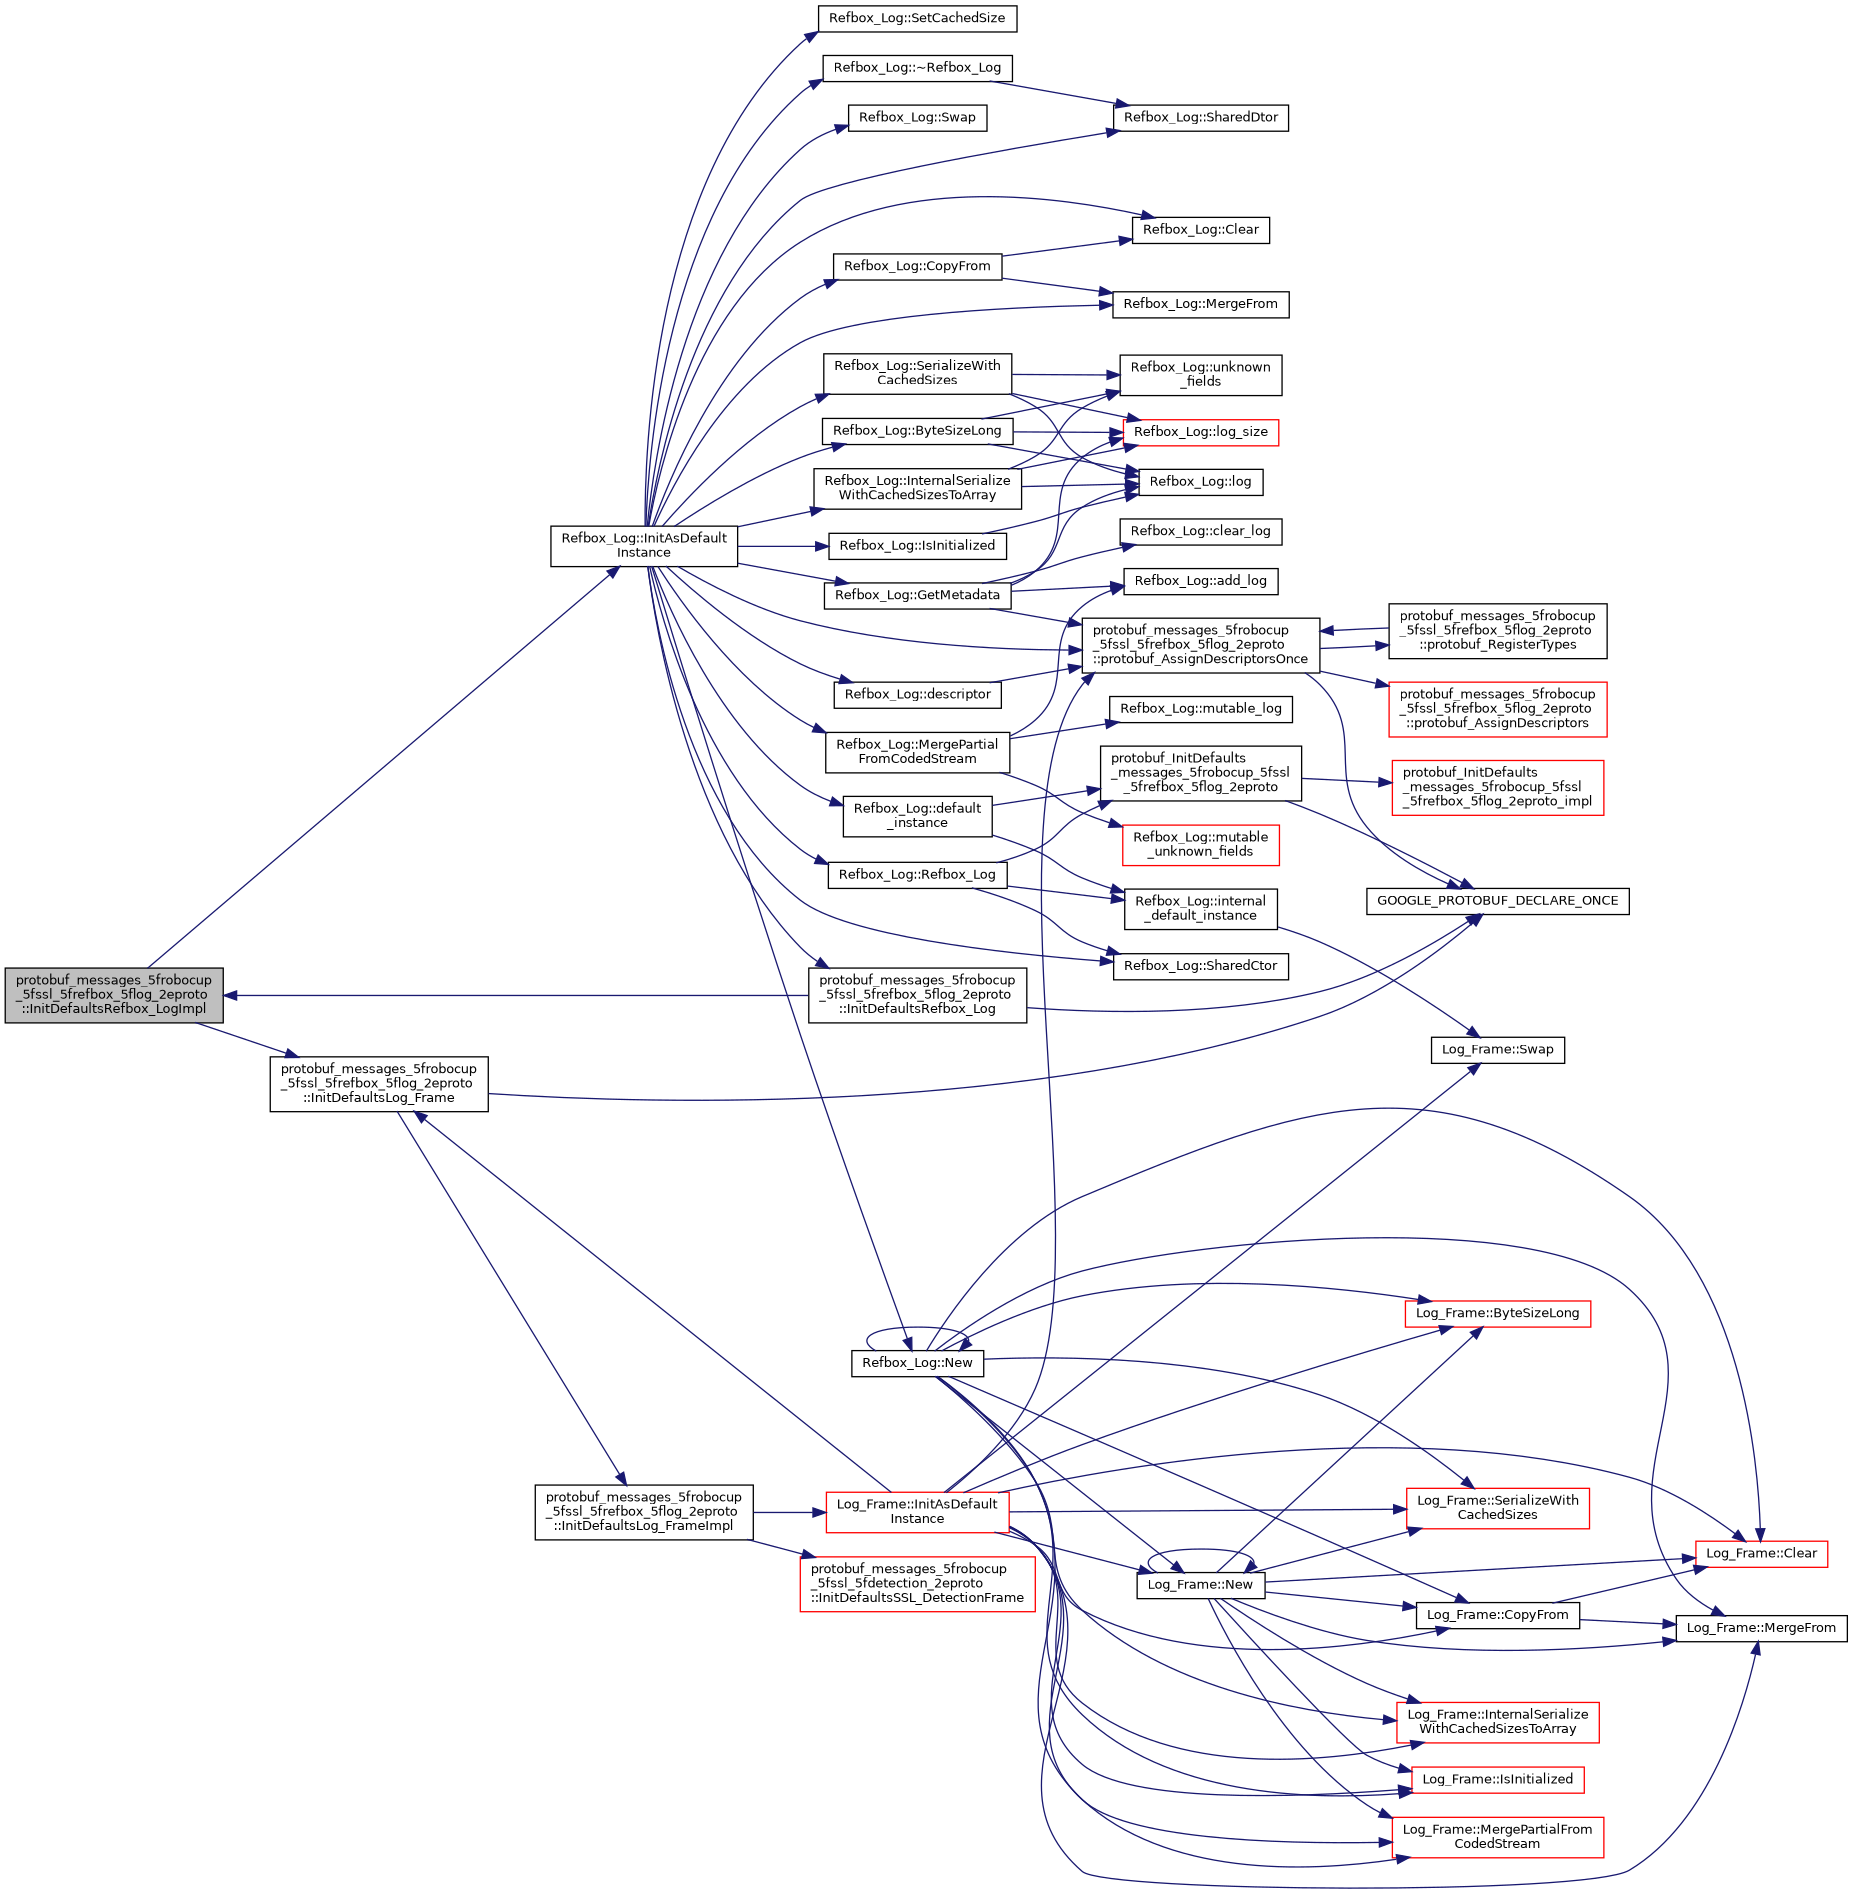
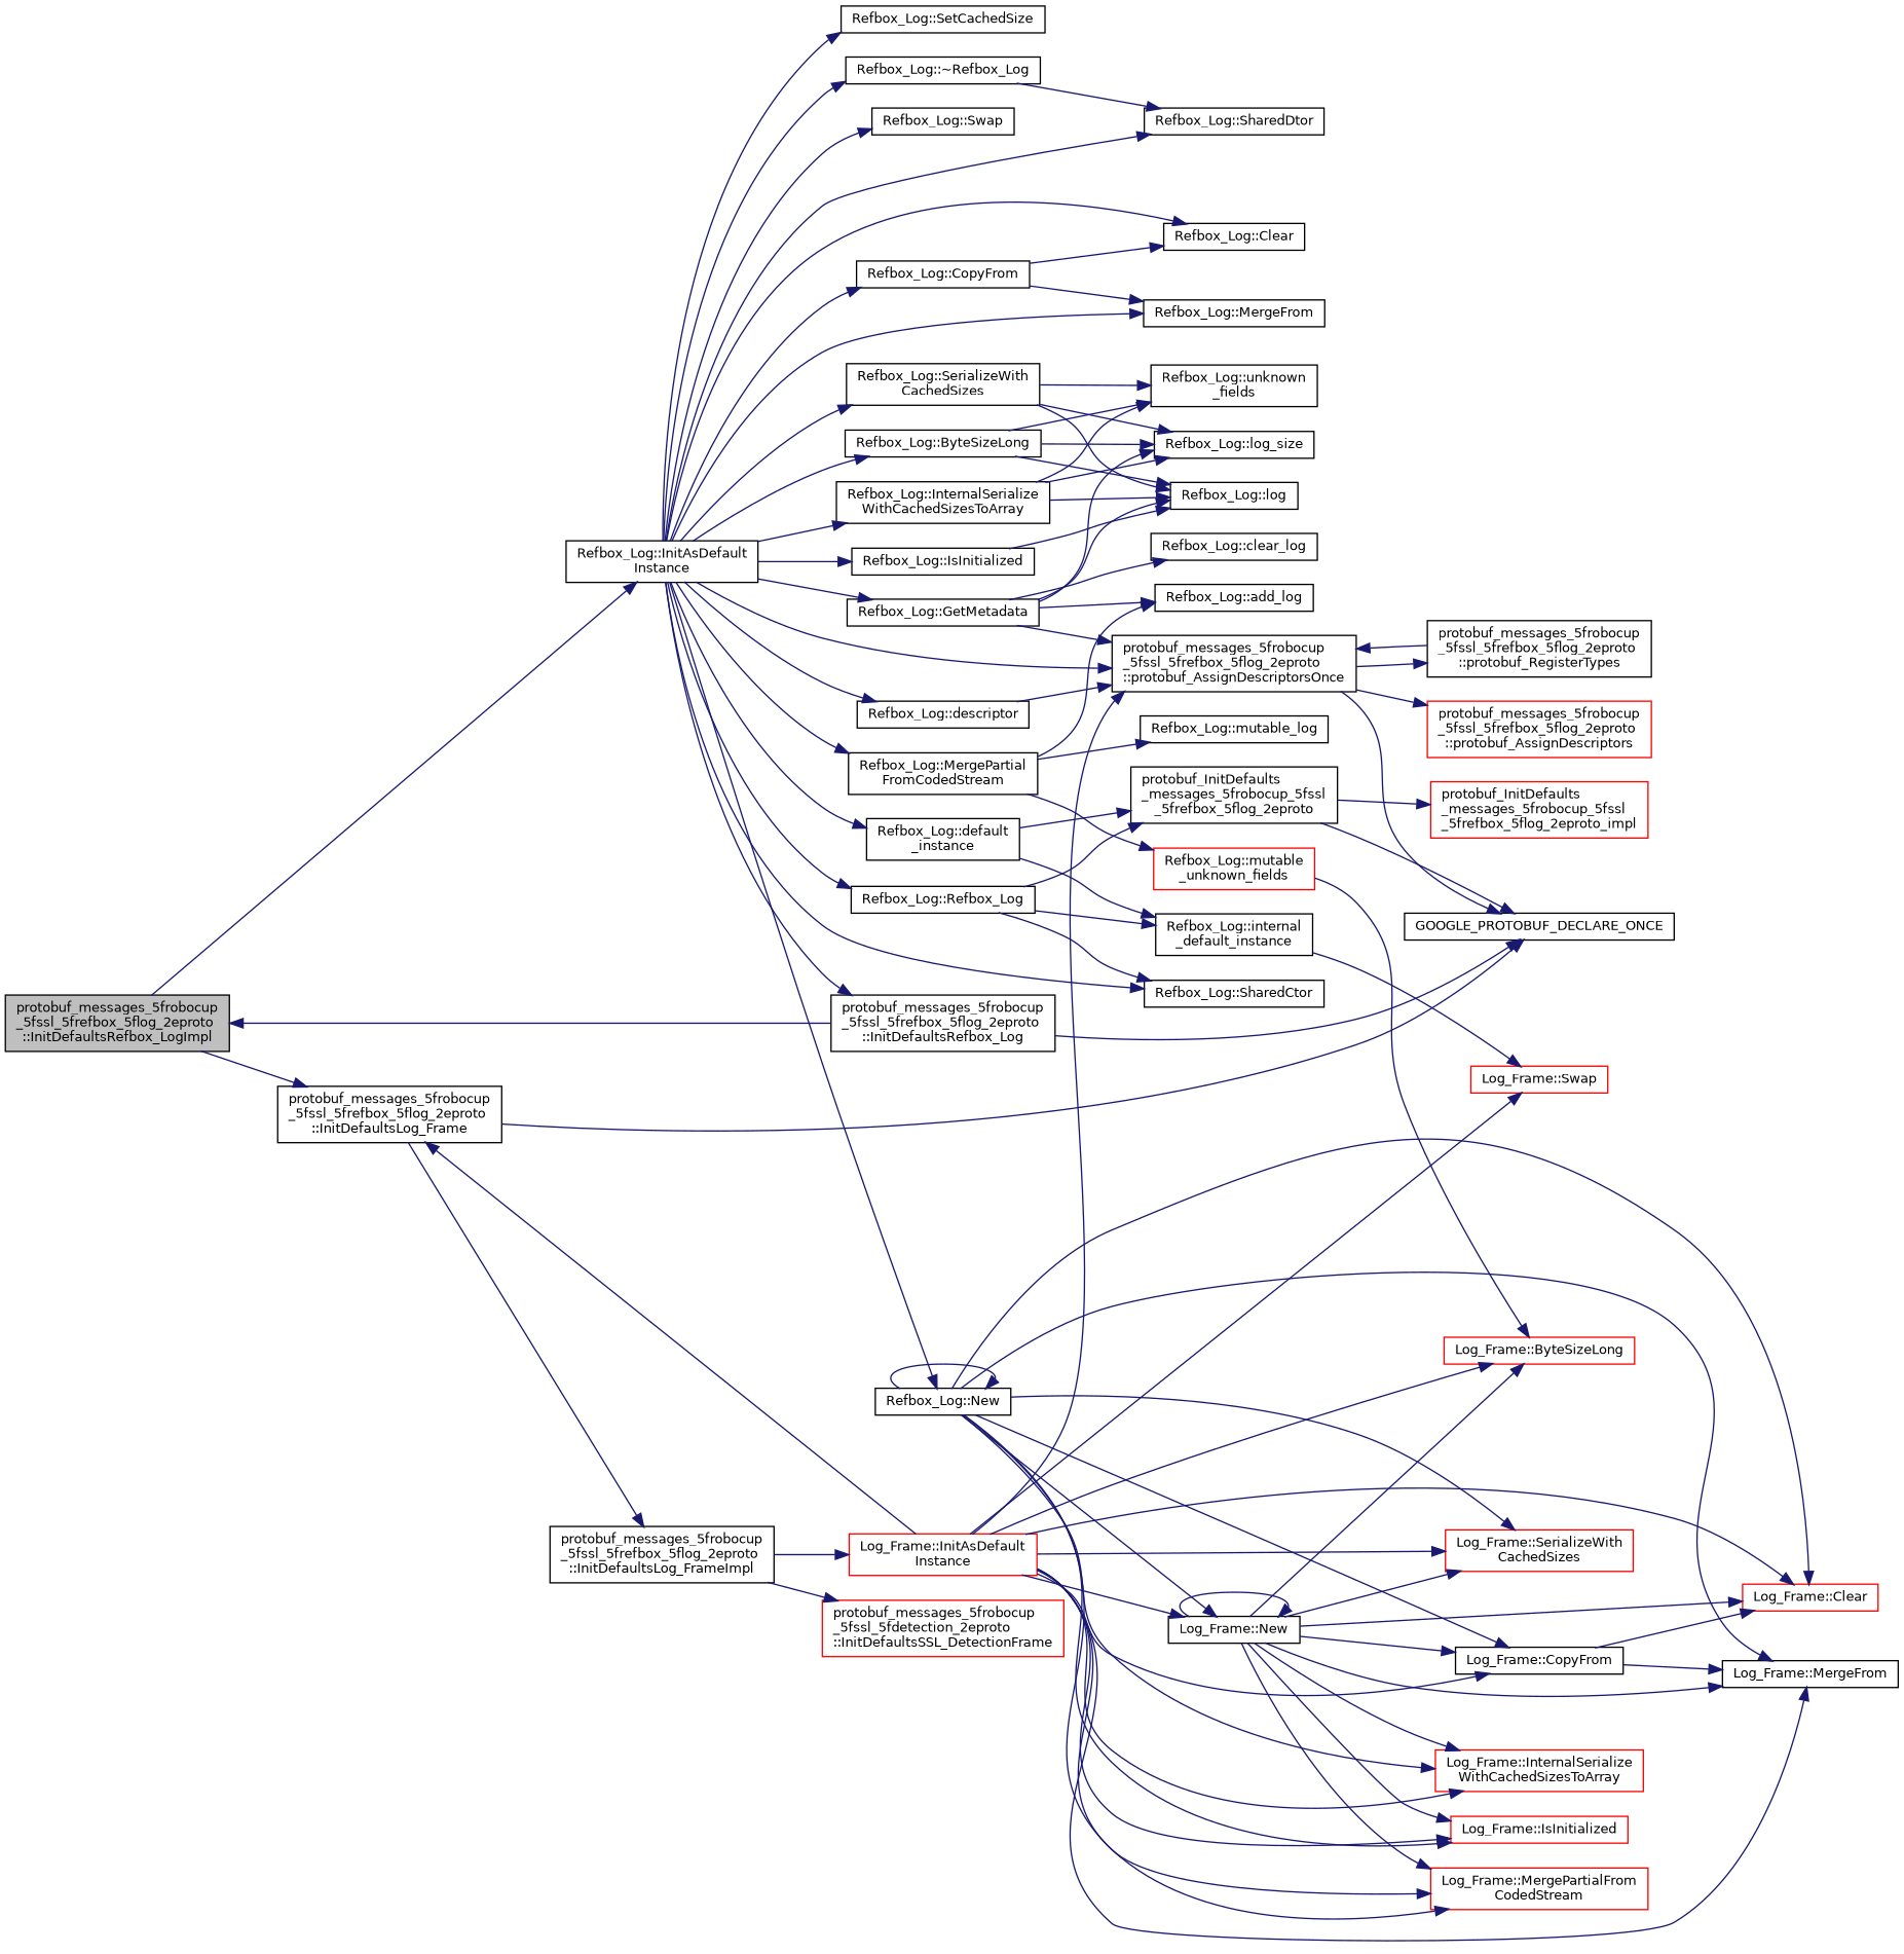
  digraph {
    rankdir=LR
    node [color=black fillcolor=white fontname=Helvetica fontsize=10 shape=record style=filled]
    edge [color=midnightblue fontname=Helvetica fontsize=10 labelfontname=Helvetica labelfontsize=10 style=solid]
    n1 [fillcolor=grey75 fontcolor=black height=0.2 label="protobuf_messages_5frobocup\l_5fssl_5frefbox_5flog_2eproto\l::InitDefaultsRefbox_LogImpl" width=0.4]
    n2 [height=0.2 label="Refbox_Log::InitAsDefault\lInstance" width=0.4]
    n3 [height=0.2 label="protobuf_messages_5frobocup\l_5fssl_5frefbox_5flog_2eproto\l::InitDefaultsLog_Frame" width=0.4]
    n4 [height=0.2 label="Refbox_Log::ByteSizeLong" width=0.4]
    n5 [height=0.2 label="Refbox_Log::Clear" width=0.4]
    n6 [height=0.2 label="Refbox_Log::CopyFrom" width=0.4]
    n7 [height=0.2 label="Refbox_Log::MergeFrom" width=0.4]
    n8 [height=0.2 label="Refbox_Log::default\l_instance" width=0.4]
    n9 [height=0.2 label="Refbox_Log::descriptor" width=0.4]
    n10 [height=0.2 label="protobuf_messages_5frobocup\l_5fssl_5frefbox_5flog_2eproto\l::protobuf_AssignDescriptorsOnce" width=0.4]
    n11 [height=0.2 label="Refbox_Log::GetMetadata" width=0.4]
    n12 [height=0.2 label="protobuf_messages_5frobocup\l_5fssl_5frefbox_5flog_2eproto\l::InitDefaultsRefbox_Log" width=0.4]
    n13 [height=0.2 label="Refbox_Log::InternalSerialize\lWithCachedSizesToArray" width=0.4]
    n14 [height=0.2 label="Refbox_Log::IsInitialized" width=0.4]
    n15 [height=0.2 label="Refbox_Log::MergePartial\lFromCodedStream" width=0.4]
    n16 [height=0.2 label="Refbox_Log::New" width=0.4]
    n17 [height=0.2 label="Refbox_Log::Refbox_Log" width=0.4]
    n18 [height=0.2 label="Refbox_Log::SharedCtor" width=0.4]
    n19 [height=0.2 label="Refbox_Log::SerializeWith\lCachedSizes" width=0.4]
    n20 [height=0.2 label="Refbox_Log::SetCachedSize" width=0.4]
    n21 [height=0.2 label="Refbox_Log::SharedDtor" width=0.4]
    n22 [height=0.2 label="Refbox_Log::Swap" width=0.4]
    n23 [height=0.2 label="Refbox_Log::~Refbox_Log" width=0.4]
    n24 [height=0.2 label=GOOGLE_PROTOBUF_DECLARE_ONCE width=0.4]
    n25 [height=0.2 label="protobuf_messages_5frobocup\l_5fssl_5frefbox_5flog_2eproto\l::InitDefaultsLog_FrameImpl" width=0.4]
    n26 [height=0.2 label="Refbox_Log::log" width=0.4]
-   n27 [color=red height=0.2 label="Refbox_Log::log_size" width=0.4]
+   n27 [height=0.2 label="Refbox_Log::log_size" width=0.4]
    n28 [height=0.2 label="Refbox_Log::unknown\l_fields" width=0.4]
    n29 [height=0.2 label="Refbox_Log::internal\l_default_instance" width=0.4]
    n30 [height=0.2 label="protobuf_InitDefaults\l_messages_5frobocup_5fssl\l_5frefbox_5flog_2eproto" width=0.4]
    n31 [color=red height=0.2 label="protobuf_messages_5frobocup\l_5fssl_5frefbox_5flog_2eproto\l::protobuf_AssignDescriptors" width=0.4]
    n32 [height=0.2 label="protobuf_messages_5frobocup\l_5fssl_5frefbox_5flog_2eproto\l::protobuf_RegisterTypes" width=0.4]
    n33 [height=0.2 label="Refbox_Log::add_log" width=0.4]
    n34 [height=0.2 label="Refbox_Log::clear_log" width=0.4]
    n35 [height=0.2 label="Refbox_Log::mutable_log" width=0.4]
    n36 [color=red height=0.2 label="Refbox_Log::mutable\l_unknown_fields" width=0.4]
    n37 [color=red height=0.2 label="Log_Frame::ByteSizeLong" width=0.4]
    n38 [color=red height=0.2 label="Log_Frame::Clear" width=0.4]
    n39 [height=0.2 label="Log_Frame::CopyFrom" width=0.4]
    n40 [height=0.2 label="Log_Frame::MergeFrom" width=0.4]
    n41 [color=red height=0.2 label="Log_Frame::InternalSerialize\lWithCachedSizesToArray" width=0.4]
    n42 [color=red height=0.2 label="Log_Frame::IsInitialized" width=0.4]
    n43 [color=red height=0.2 label="Log_Frame::MergePartialFrom\lCodedStream" width=0.4]
    n44 [height=0.2 label="Log_Frame::New" width=0.4]
    n45 [color=red height=0.2 label="Log_Frame::SerializeWith\lCachedSizes" width=0.4]
-   n46 [height=0.2 label="Log_Frame::Swap" width=0.4]
+   n46 [color=red height=0.2 label="Log_Frame::Swap" width=0.4]
    n47 [color=red height=0.2 label="protobuf_InitDefaults\l_messages_5frobocup_5fssl\l_5frefbox_5flog_2eproto_impl" width=0.4]
    n48 [color=red height=0.2 label="Log_Frame::InitAsDefault\lInstance" width=0.4]
    n49 [color=red height=0.2 label="protobuf_messages_5frobocup\l_5fssl_5fdetection_2eproto\l::InitDefaultsSSL_DetectionFrame" width=0.4]
    n1 -> n2
    n1 -> n3
    n2 -> n4
    n2 -> n5
    n2 -> n6
    n2 -> n7
    n2 -> n8
    n2 -> n9
    n2 -> n10
    n2 -> n11
    n2 -> n12
    n2 -> n13
    n2 -> n14
    n2 -> n15
    n2 -> n16
    n2 -> n17
    n2 -> n18
    n2 -> n19
    n2 -> n20
    n2 -> n21
    n2 -> n22
    n2 -> n23
    n3 -> n24
    n3 -> n25
    n4 -> n26
    n4 -> n27
    n4 -> n28
    n6 -> n5
    n6 -> n7
    n8 -> n29
    n8 -> n30
    n9 -> n10
    n10 -> n24
    n10 -> n31
    n10 -> n32
    n11 -> n10
    n11 -> n26
    n11 -> n27
    n11 -> n33
    n11 -> n34
    n12 -> n1
    n12 -> n24
    n13 -> n26
    n13 -> n27
    n13 -> n28
    n14 -> n26
    n15 -> n33
    n15 -> n35
    n15 -> n36
    n16 -> n16
-   n16 -> n37
+   n36 -> n37
    n16 -> n38
    n16 -> n39
    n16 -> n40
    n16 -> n41
    n16 -> n42
    n16 -> n43
    n16 -> n44
    n16 -> n45
    n17 -> n18
    n17 -> n29
    n17 -> n30
    n19 -> n26
    n19 -> n27
    n19 -> n28
    n23 -> n21
    n25 -> n48
    n25 -> n49
    n29 -> n46
    n30 -> n24
    n30 -> n47
    n32 -> n10
    n39 -> n38
    n39 -> n40
    n44 -> n37
    n44 -> n38
    n44 -> n39
    n44 -> n40
    n44 -> n41
    n44 -> n42
    n44 -> n43
    n44 -> n44
    n44 -> n45
    n48 -> n3
    n48 -> n10
    n48 -> n37
    n48 -> n38
    n48 -> n39
    n48 -> n40
    n48 -> n41
    n48 -> n42
    n48 -> n43
    n48 -> n44
    n48 -> n45
    n48 -> n46
  }
